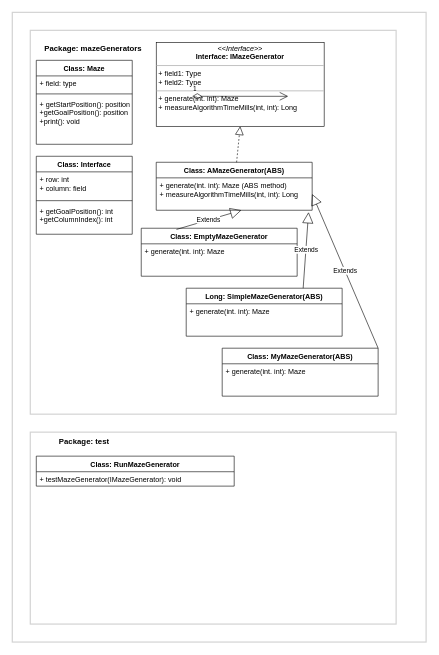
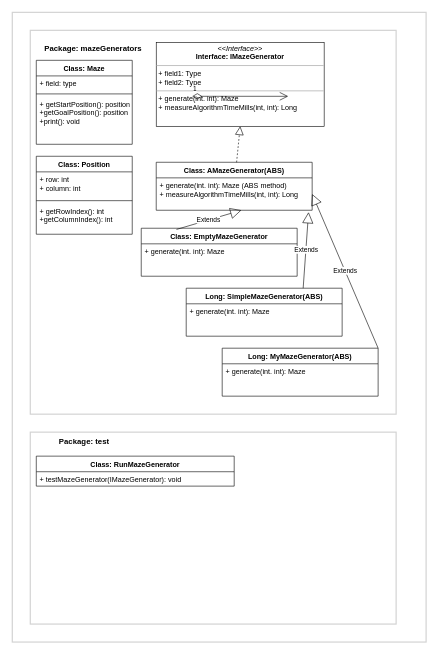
  <mxCell id="0" />
  <mxCell id="1" parent="0" />
  <mxCell id="2" value="&lt;span style=&quot;color: rgba(0 , 0 , 0 , 0) ; font-family: monospace ; font-size: 0px&quot;&gt;%3CmxGraphModel%3E%3Croot%3E%3CmxCell%20id%3D%220%22%2F%3E%3CmxCell%20id%3D%221%22%20parent%3D%220%22%2F%3E%3CmxCell%20id%3D%222%22%20value%3D%22%22%20style%3D%22rounded%3D0%3BwhiteSpace%3Dwrap%3Bhtml%3D1%3BfillColor%3Dnone%3BstrokeColor%3D%23d3d3d3%3BstrokeWidth%3D2%3B%22%20vertex%3D%221%22%20parent%3D%221%22%3E%3CmxGeometry%20x%3D%2240%22%20y%3D%2220%22%20width%3D%22690%22%20height%3D%22820%22%20as%3D%22geometry%22%2F%3E%3C%2FmxCell%3E%3C%2Froot%3E%3C%2FmxGraphModel%3E&lt;/span&gt;" style="rounded=0;whiteSpace=wrap;html=1;fillColor=none;strokeColor=#d3d3d3;strokeWidth=2;" vertex="1" parent="1"><mxGeometry x="20" y="20" width="690" height="1050" as="geometry" /></mxCell>
  <mxCell id="3" value="" style="rounded=0;whiteSpace=wrap;html=1;fillColor=none;strokeColor=#d3d3d3;strokeWidth=2;" vertex="1" parent="1"><mxGeometry x="50" y="50" width="610" height="640" as="geometry" /></mxCell>
  <mxCell id="4" value="&lt;b&gt;&lt;font style=&quot;font-size: 13px&quot;&gt;Package: mazeGenerators&lt;/font&gt;&lt;/b&gt;" style="text;html=1;strokeColor=none;fillColor=none;align=center;verticalAlign=middle;whiteSpace=wrap;rounded=0;" vertex="1" parent="1"><mxGeometry x="70" y="70" width="170" height="20" as="geometry" /></mxCell>
  <mxCell id="5" value="Class: Maze" style="swimlane;fontStyle=1;align=center;verticalAlign=top;childLayout=stackLayout;horizontal=1;startSize=26;horizontalStack=0;resizeParent=1;resizeParentMax=0;resizeLast=0;collapsible=1;marginBottom=0;" vertex="1" parent="1"><mxGeometry x="60" y="100" width="160" height="140" as="geometry" /></mxCell>
  <mxCell id="6" value="+ field: type" style="text;strokeColor=none;fillColor=none;align=left;verticalAlign=top;spacingLeft=4;spacingRight=4;overflow=hidden;rotatable=0;points=[[0,0.5],[1,0.5]];portConstraint=eastwest;" vertex="1" parent="5"><mxGeometry y="26" width="160" height="26" as="geometry" /></mxCell>
  <mxCell id="7" value="" style="line;strokeWidth=1;fillColor=none;align=left;verticalAlign=middle;spacingTop=-1;spacingLeft=3;spacingRight=3;rotatable=0;labelPosition=right;points=[];portConstraint=eastwest;" vertex="1" parent="5"><mxGeometry y="52" width="160" height="8" as="geometry" /></mxCell>
  <mxCell id="8" value="+ getStartPosition(): position&#10;+getGoalPosition(): position&#10;+print(): void" style="text;strokeColor=none;fillColor=none;align=left;verticalAlign=top;spacingLeft=4;spacingRight=4;overflow=hidden;rotatable=0;points=[[0,0.5],[1,0.5]];portConstraint=eastwest;" vertex="1" parent="5"><mxGeometry y="60" width="160" height="80" as="geometry" /></mxCell>
- <mxCell id="9" value="Class: Interface" style="swimlane;fontStyle=1;align=center;verticalAlign=top;childLayout=stackLayout;horizontal=1;startSize=26;horizontalStack=0;resizeParent=1;resizeParentMax=0;resizeLast=0;collapsible=1;marginBottom=0;" vertex="1" parent="1"><mxGeometry x="60" y="260" width="160" height="130" as="geometry" /></mxCell>
- <mxCell id="10" value="+ row: int&#10;+ column: field" style="text;strokeColor=none;fillColor=none;align=left;verticalAlign=top;spacingLeft=4;spacingRight=4;overflow=hidden;rotatable=0;points=[[0,0.5],[1,0.5]];portConstraint=eastwest;" vertex="1" parent="9"><mxGeometry y="26" width="160" height="44" as="geometry" /></mxCell>
+ <mxCell id="9" value="Class: Position" style="swimlane;fontStyle=1;align=center;verticalAlign=top;childLayout=stackLayout;horizontal=1;startSize=26;horizontalStack=0;resizeParent=1;resizeParentMax=0;resizeLast=0;collapsible=1;marginBottom=0;" vertex="1" parent="1"><mxGeometry x="60" y="260" width="160" height="130" as="geometry" /></mxCell>
+ <mxCell id="10" value="+ row: int&#10;+ column: int" style="text;strokeColor=none;fillColor=none;align=left;verticalAlign=top;spacingLeft=4;spacingRight=4;overflow=hidden;rotatable=0;points=[[0,0.5],[1,0.5]];portConstraint=eastwest;" vertex="1" parent="9"><mxGeometry y="26" width="160" height="44" as="geometry" /></mxCell>
  <mxCell id="11" value="" style="line;strokeWidth=1;fillColor=none;align=left;verticalAlign=middle;spacingTop=-1;spacingLeft=3;spacingRight=3;rotatable=0;labelPosition=right;points=[];portConstraint=eastwest;" vertex="1" parent="9"><mxGeometry y="70" width="160" height="8" as="geometry" /></mxCell>
- <mxCell id="12" value="+ getGoalPosition(): int&#10;+getColumnIndex(): int" style="text;strokeColor=none;fillColor=none;align=left;verticalAlign=top;spacingLeft=4;spacingRight=4;overflow=hidden;rotatable=0;points=[[0,0.5],[1,0.5]];portConstraint=eastwest;" vertex="1" parent="9"><mxGeometry y="78" width="160" height="52" as="geometry" /></mxCell>
+ <mxCell id="12" value="+ getRowIndex(): int&#10;+getColumnIndex(): int" style="text;strokeColor=none;fillColor=none;align=left;verticalAlign=top;spacingLeft=4;spacingRight=4;overflow=hidden;rotatable=0;points=[[0,0.5],[1,0.5]];portConstraint=eastwest;" vertex="1" parent="9"><mxGeometry y="78" width="160" height="52" as="geometry" /></mxCell>
  <mxCell id="13" value="&lt;p style=&quot;margin: 0px ; margin-top: 4px ; text-align: center&quot;&gt;&lt;i&gt;&amp;lt;&amp;lt;Interface&amp;gt;&amp;gt;&lt;/i&gt;&lt;br&gt;&lt;b&gt;Interface: IMazeGenerator&lt;/b&gt;&lt;/p&gt;&lt;hr size=&quot;1&quot;&gt;&lt;p style=&quot;margin: 0px ; margin-left: 4px&quot;&gt;+ field1: Type&lt;br&gt;+ field2: Type&lt;/p&gt;&lt;hr size=&quot;1&quot;&gt;&lt;p style=&quot;margin: 0px ; margin-left: 4px&quot;&gt;+ generate(int. int): Maze&lt;br&gt;+ measureAlgorithmTimeMills(int, int): Long&lt;/p&gt;" style="verticalAlign=top;align=left;overflow=fill;fontSize=12;fontFamily=Helvetica;html=1;" vertex="1" parent="1"><mxGeometry x="260" y="70" width="280" height="140" as="geometry" /></mxCell>
  <mxCell id="14" value="Class: AMazeGenerator(ABS)" style="swimlane;fontStyle=1;align=center;verticalAlign=top;childLayout=stackLayout;horizontal=1;startSize=26;horizontalStack=0;resizeParent=1;resizeParentMax=0;resizeLast=0;collapsible=1;marginBottom=0;" vertex="1" parent="1"><mxGeometry x="260" y="270" width="260" height="80" as="geometry" /></mxCell>
  <mxCell id="15" value="+ generate(int. int): Maze (ABS method)&#10;+ measureAlgorithmTimeMills(int, int): Long" style="text;strokeColor=none;fillColor=none;align=left;verticalAlign=top;spacingLeft=4;spacingRight=4;overflow=hidden;rotatable=0;points=[[0,0.5],[1,0.5]];portConstraint=eastwest;" vertex="1" parent="14"><mxGeometry y="26" width="260" height="54" as="geometry" /></mxCell>
  <mxCell id="16" value="Class: EmptyMazeGenerator" style="swimlane;fontStyle=1;align=center;verticalAlign=top;childLayout=stackLayout;horizontal=1;startSize=26;horizontalStack=0;resizeParent=1;resizeParentMax=0;resizeLast=0;collapsible=1;marginBottom=0;" vertex="1" parent="1"><mxGeometry x="235" y="380" width="260" height="80" as="geometry" /></mxCell>
  <mxCell id="17" value="+ generate(int. int): Maze&#10;" style="text;strokeColor=none;fillColor=none;align=left;verticalAlign=top;spacingLeft=4;spacingRight=4;overflow=hidden;rotatable=0;points=[[0,0.5],[1,0.5]];portConstraint=eastwest;" vertex="1" parent="16"><mxGeometry y="26" width="260" height="54" as="geometry" /></mxCell>
  <mxCell id="18" value="Long: SimpleMazeGenerator(ABS)" style="swimlane;fontStyle=1;align=center;verticalAlign=top;childLayout=stackLayout;horizontal=1;startSize=26;horizontalStack=0;resizeParent=1;resizeParentMax=0;resizeLast=0;collapsible=1;marginBottom=0;" vertex="1" parent="1"><mxGeometry x="310" y="480" width="260" height="80" as="geometry" /></mxCell>
  <mxCell id="19" value="+ generate(int. int): Maze&#10;" style="text;strokeColor=none;fillColor=none;align=left;verticalAlign=top;spacingLeft=4;spacingRight=4;overflow=hidden;rotatable=0;points=[[0,0.5],[1,0.5]];portConstraint=eastwest;" vertex="1" parent="18"><mxGeometry y="26" width="260" height="54" as="geometry" /></mxCell>
- <mxCell id="20" value="Class: MyMazeGenerator(ABS)" style="swimlane;fontStyle=1;align=center;verticalAlign=top;childLayout=stackLayout;horizontal=1;startSize=26;horizontalStack=0;resizeParent=1;resizeParentMax=0;resizeLast=0;collapsible=1;marginBottom=0;" vertex="1" parent="1"><mxGeometry x="370" y="580" width="260" height="80" as="geometry" /></mxCell>
+ <mxCell id="20" value="Long: MyMazeGenerator(ABS)" style="swimlane;fontStyle=1;align=center;verticalAlign=top;childLayout=stackLayout;horizontal=1;startSize=26;horizontalStack=0;resizeParent=1;resizeParentMax=0;resizeLast=0;collapsible=1;marginBottom=0;" vertex="1" parent="1"><mxGeometry x="370" y="580" width="260" height="80" as="geometry" /></mxCell>
  <mxCell id="21" value="+ generate(int. int): Maze&#10;" style="text;strokeColor=none;fillColor=none;align=left;verticalAlign=top;spacingLeft=4;spacingRight=4;overflow=hidden;rotatable=0;points=[[0,0.5],[1,0.5]];portConstraint=eastwest;" vertex="1" parent="20"><mxGeometry y="26" width="260" height="54" as="geometry" /></mxCell>
  <mxCell id="22" value="" style="endArrow=block;dashed=1;endFill=0;endSize=12;html=1;entryX=0.5;entryY=1;entryDx=0;entryDy=0;" edge="1" parent="1" source="14" target="13"><mxGeometry width="160" relative="1" as="geometry"><mxPoint x="380" y="250" as="sourcePoint" /><mxPoint x="540" y="250" as="targetPoint" /></mxGeometry></mxCell>
  <mxCell id="23" value="1" style="endArrow=open;html=1;endSize=12;startArrow=diamondThin;startSize=14;startFill=0;edgeStyle=orthogonalEdgeStyle;align=left;verticalAlign=bottom;" edge="1" parent="1"><mxGeometry x="-1" y="3" relative="1" as="geometry"><mxPoint x="320" y="160" as="sourcePoint" /><mxPoint x="480" y="160" as="targetPoint" /></mxGeometry></mxCell>
  <mxCell id="24" value="Extends" style="endArrow=block;endSize=16;endFill=0;html=1;entryX=0.546;entryY=1;entryDx=0;entryDy=0;entryPerimeter=0;exitX=0.226;exitY=0.025;exitDx=0;exitDy=0;exitPerimeter=0;" edge="1" parent="1" source="16" target="15"><mxGeometry width="160" relative="1" as="geometry"><mxPoint x="470" y="370" as="sourcePoint" /><mxPoint x="640" y="360" as="targetPoint" /></mxGeometry></mxCell>
  <mxCell id="25" value="Extends" style="endArrow=block;endSize=16;endFill=0;html=1;entryX=0.977;entryY=1.059;entryDx=0;entryDy=0;entryPerimeter=0;exitX=0.75;exitY=0;exitDx=0;exitDy=0;" edge="1" parent="1" source="18" target="15"><mxGeometry width="160" relative="1" as="geometry"><mxPoint x="560" y="480" as="sourcePoint" /><mxPoint x="643.2" y="448" as="targetPoint" /></mxGeometry></mxCell>
  <mxCell id="26" value="Extends" style="endArrow=block;endSize=16;endFill=0;html=1;exitX=1;exitY=0;exitDx=0;exitDy=0;entryX=1;entryY=0.5;entryDx=0;entryDy=0;" edge="1" parent="1" source="20" target="15"><mxGeometry width="160" relative="1" as="geometry"><mxPoint x="600" y="580" as="sourcePoint" /><mxPoint x="683.2" y="548" as="targetPoint" /></mxGeometry></mxCell>
  <mxCell id="27" style="edgeStyle=orthogonalEdgeStyle;rounded=0;orthogonalLoop=1;jettySize=auto;html=1;exitX=0.5;exitY=1;exitDx=0;exitDy=0;" edge="1" parent="1" source="3" target="3"><mxGeometry relative="1" as="geometry" /></mxCell>
  <mxCell id="28" value="" style="rounded=0;whiteSpace=wrap;html=1;fillColor=none;strokeColor=#d3d3d3;strokeWidth=2;" vertex="1" parent="1"><mxGeometry x="50" y="720" width="610" height="320" as="geometry" /></mxCell>
  <mxCell id="29" value="&lt;b&gt;&lt;font style=&quot;font-size: 13px&quot;&gt;Package: test&lt;/font&gt;&lt;/b&gt;" style="text;html=1;strokeColor=none;fillColor=none;align=center;verticalAlign=middle;whiteSpace=wrap;rounded=0;" vertex="1" parent="1"><mxGeometry x="75" y="725" width="130" height="20" as="geometry" /></mxCell>
  <mxCell id="30" value="Class: RunMazeGenerator" style="swimlane;fontStyle=1;align=center;verticalAlign=top;childLayout=stackLayout;horizontal=1;startSize=26;horizontalStack=0;resizeParent=1;resizeParentMax=0;resizeLast=0;collapsible=1;marginBottom=0;" vertex="1" parent="1"><mxGeometry x="60" y="760" width="330" height="50" as="geometry" /></mxCell>
  <mxCell id="31" value="+ testMazeGenerator(IMazeGenerator): void" style="text;strokeColor=none;fillColor=none;align=left;verticalAlign=top;spacingLeft=4;spacingRight=4;overflow=hidden;rotatable=0;points=[[0,0.5],[1,0.5]];portConstraint=eastwest;" vertex="1" parent="30"><mxGeometry y="26" width="330" height="24" as="geometry" /></mxCell>
